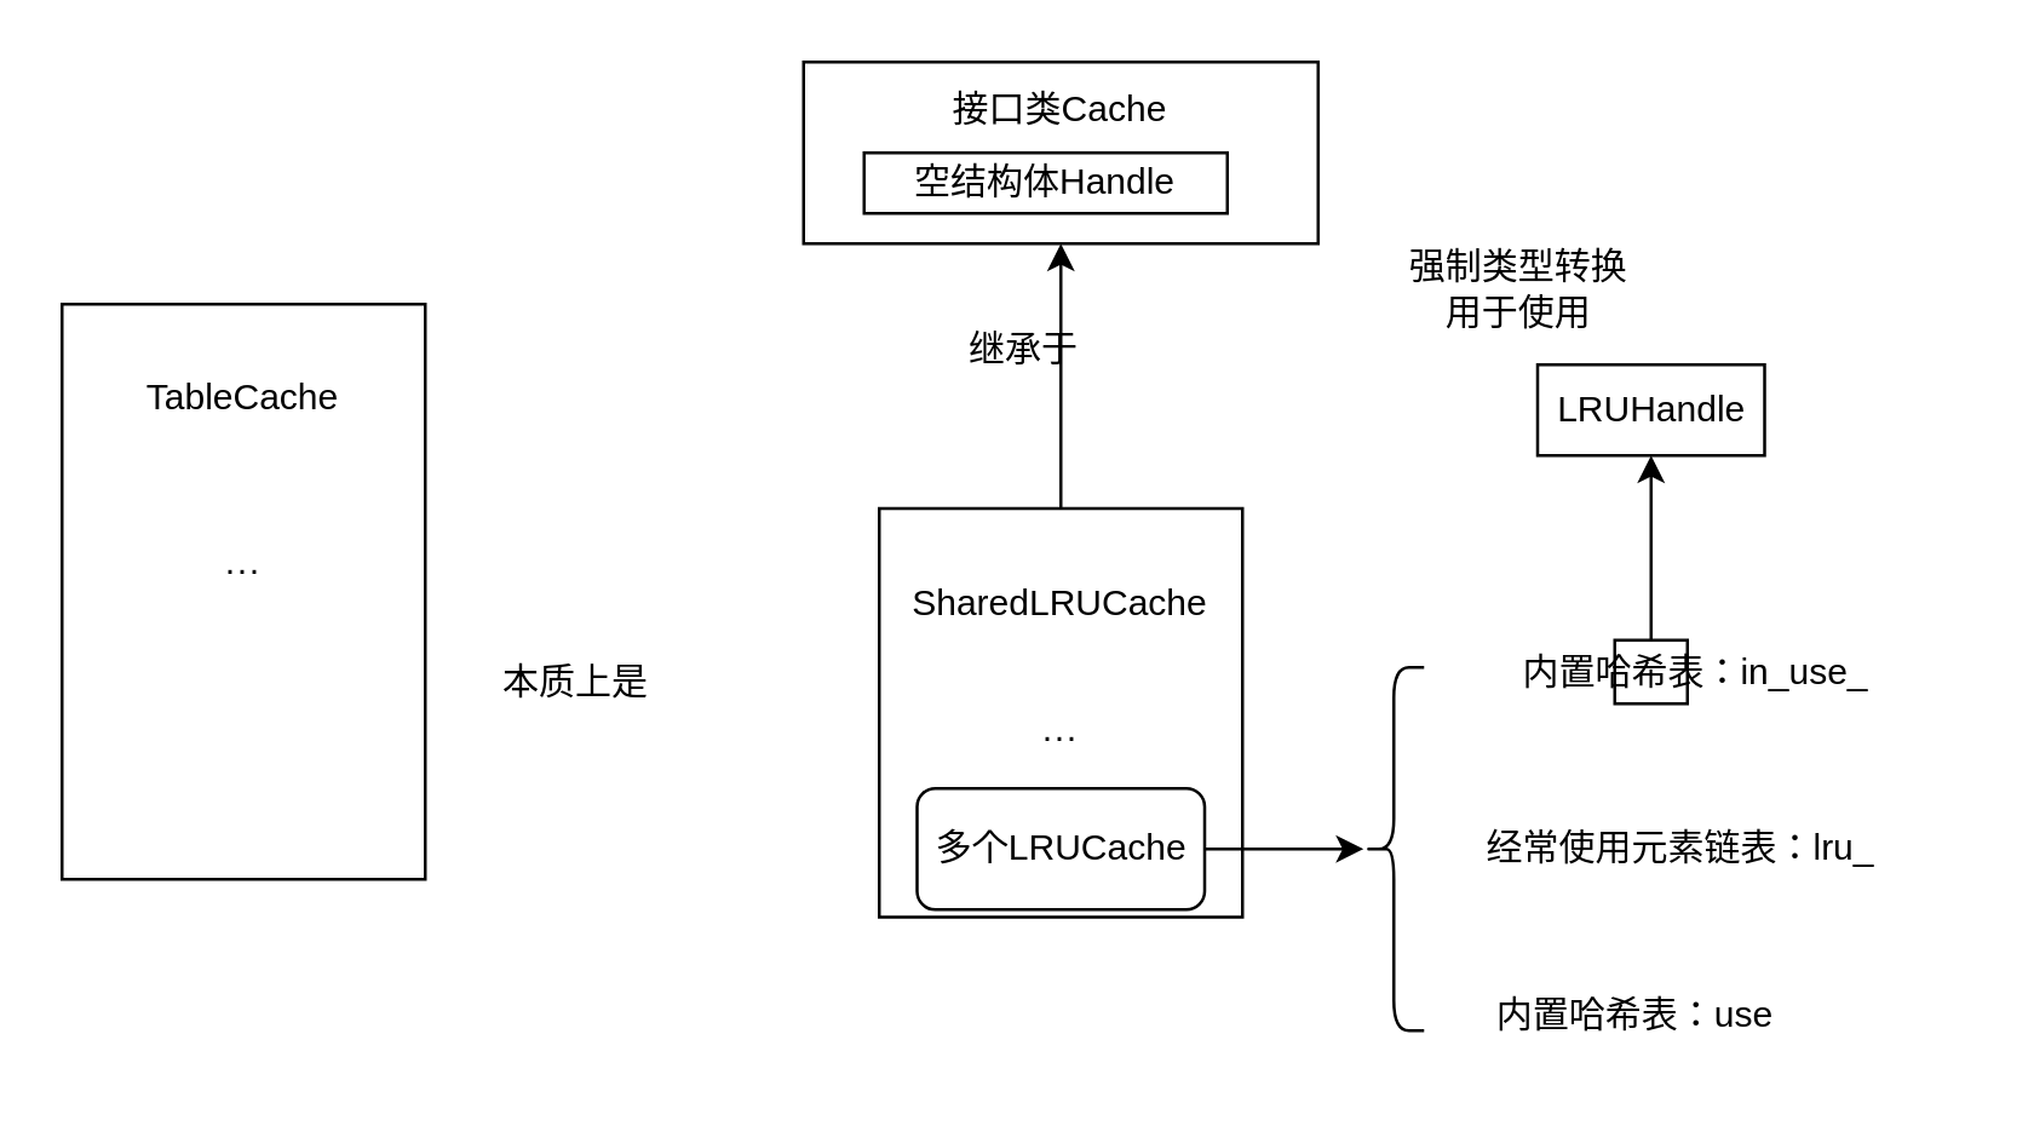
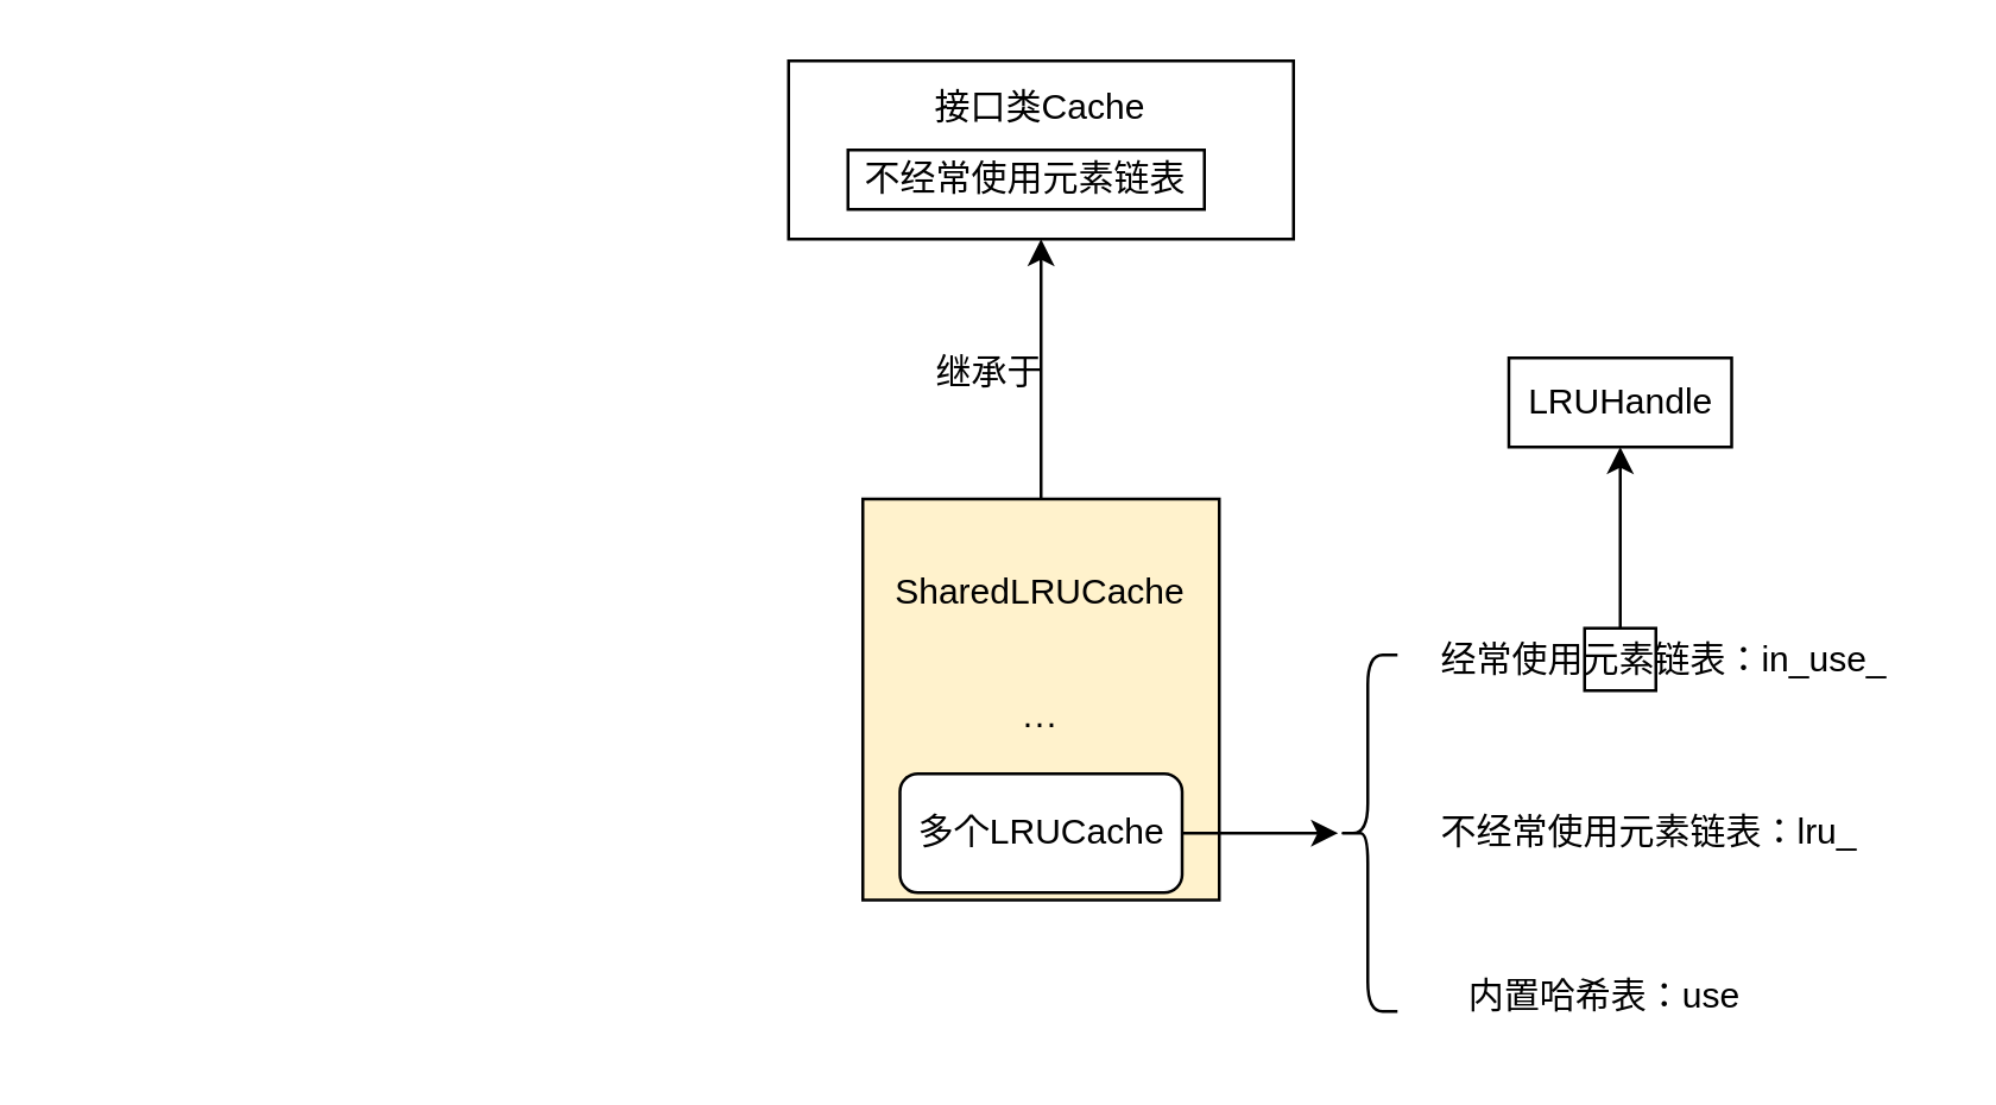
  <mxCell id="0" />
  <mxCell id="1" parent="0" />
- <mxCell id="2" value="TableCache&lt;br&gt;&lt;br&gt;&lt;br&gt;&lt;br&gt;···&lt;br&gt;&lt;br&gt;&lt;br&gt;&lt;br&gt;&lt;br&gt;&lt;br&gt;" style="rounded=0;whiteSpace=wrap;html=1;" vertex="1" parent="1"><mxGeometry x="20" y="100" width="120" height="190" as="geometry" /></mxCell>
- <mxCell id="3" value="本质上是" style="text;html=1;strokeColor=none;fillColor=none;align=center;verticalAlign=middle;whiteSpace=wrap;rounded=0;" vertex="1" parent="1"><mxGeometry x="160" y="210" width="60" height="30" as="geometry" /></mxCell>
  <mxCell id="4" style="edgeStyle=orthogonalEdgeStyle;rounded=0;orthogonalLoop=1;jettySize=auto;html=1;exitX=0.5;exitY=0;exitDx=0;exitDy=0;entryX=0.5;entryY=1;entryDx=0;entryDy=0;" edge="1" parent="1" source="5" target="15"><mxGeometry relative="1" as="geometry"><mxPoint x="350" y="110" as="targetPoint" /></mxGeometry></mxCell>
- <mxCell id="5" value="SharedLRUCache&lt;br&gt;&lt;br&gt;&lt;br&gt;···&lt;br&gt;&lt;br&gt;&lt;br&gt;" style="rounded=0;whiteSpace=wrap;html=1;" vertex="1" parent="1"><mxGeometry x="290" y="167.5" width="120" height="135" as="geometry" /></mxCell>
+ <mxCell id="5" value="SharedLRUCache&lt;br&gt;&lt;br&gt;&lt;br&gt;···&lt;br&gt;&lt;br&gt;&lt;br&gt;" style="rounded=0;whiteSpace=wrap;html=1;fillColor=#fff2cc;" vertex="1" parent="1"><mxGeometry x="290" y="167.5" width="120" height="135" as="geometry" /></mxCell>
  <mxCell id="6" value="" style="rounded=0;whiteSpace=wrap;html=1;gradientColor=none;" vertex="1" parent="1"><mxGeometry x="533" y="211" width="24" height="21" as="geometry" /></mxCell>
  <mxCell id="7" style="edgeStyle=orthogonalEdgeStyle;rounded=0;orthogonalLoop=1;jettySize=auto;html=1;" edge="1" parent="1" source="8" target="9"><mxGeometry relative="1" as="geometry"><mxPoint x="460" y="280" as="targetPoint" /></mxGeometry></mxCell>
  <mxCell id="8" value="多个LRUCache" style="whiteSpace=wrap;html=1;rounded=1;" vertex="1" parent="1"><mxGeometry x="302.5" y="260" width="95" height="40" as="geometry" /></mxCell>
  <mxCell id="9" value="" style="shape=curlyBracket;whiteSpace=wrap;html=1;rounded=1;" vertex="1" parent="1"><mxGeometry x="450" y="220" width="20" height="120" as="geometry" /></mxCell>
- <mxCell id="10" value="内置哈希表：in_use_" style="text;html=1;strokeColor=none;fillColor=none;align=center;verticalAlign=middle;whiteSpace=wrap;rounded=0;" vertex="1" parent="1"><mxGeometry x="470" y="206.5" width="180" height="30" as="geometry" /></mxCell>
- <mxCell id="11" value="经常使用元素链表：lru_" style="text;html=1;strokeColor=none;fillColor=none;align=center;verticalAlign=middle;whiteSpace=wrap;rounded=0;" vertex="1" parent="1"><mxGeometry x="470" y="265" width="170" height="30" as="geometry" /></mxCell>
+ <mxCell id="10" value="经常使用元素链表：in_use_" style="text;html=1;strokeColor=none;fillColor=none;align=center;verticalAlign=middle;whiteSpace=wrap;rounded=0;" vertex="1" parent="1"><mxGeometry x="470" y="206.5" width="180" height="30" as="geometry" /></mxCell>
+ <mxCell id="11" value="不经常使用元素链表：lru_" style="text;html=1;strokeColor=none;fillColor=none;align=center;verticalAlign=middle;whiteSpace=wrap;rounded=0;" vertex="1" parent="1"><mxGeometry x="470" y="265" width="170" height="30" as="geometry" /></mxCell>
  <mxCell id="12" value="内置哈希表：use" style="text;html=1;strokeColor=none;fillColor=none;align=center;verticalAlign=middle;whiteSpace=wrap;rounded=0;" vertex="1" parent="1"><mxGeometry x="460" y="320" width="160" height="30" as="geometry" /></mxCell>
  <mxCell id="13" value="" style="endArrow=classic;html=1;rounded=0;" edge="1" parent="1"><mxGeometry width="50" height="50" relative="1" as="geometry"><mxPoint x="545" y="211" as="sourcePoint" /><mxPoint x="545" y="150" as="targetPoint" /></mxGeometry></mxCell>
  <mxCell id="14" value="LRUHandle" style="rounded=0;whiteSpace=wrap;html=1;gradientColor=none;" vertex="1" parent="1"><mxGeometry x="507.5" y="120" width="75" height="30" as="geometry" /></mxCell>
  <mxCell id="15" value="接口类Cache&lt;br&gt;&lt;br&gt;&lt;br&gt;" style="rounded=0;whiteSpace=wrap;html=1;gradientColor=none;" vertex="1" parent="1"><mxGeometry x="265" y="20" width="170" height="60" as="geometry" /></mxCell>
- <mxCell id="16" value="继承于" style="text;html=1;strokeColor=none;fillColor=none;align=center;verticalAlign=middle;whiteSpace=wrap;rounded=0;" vertex="1" parent="1"><mxGeometry x="307.5" y="100" width="60" height="30" as="geometry" /></mxCell>
- <mxCell id="17" value="空结构体Handle" style="rounded=0;whiteSpace=wrap;html=1;gradientColor=none;" vertex="1" parent="1"><mxGeometry x="285" y="50" width="120" height="20" as="geometry" /></mxCell>
- <mxCell id="18" value="强制类型转换用于使用" style="text;html=1;strokeColor=none;fillColor=none;align=center;verticalAlign=middle;whiteSpace=wrap;rounded=0;" vertex="1" parent="1"><mxGeometry x="460" y="80" width="82.5" height="30" as="geometry" /></mxCell>
+ <mxCell id="16" value="继承于" style="text;html=1;strokeColor=none;fillColor=none;align=center;verticalAlign=middle;whiteSpace=wrap;rounded=0;" vertex="1" parent="1"><mxGeometry x="302.5" y="110" width="60" height="30" as="geometry" /></mxCell>
+ <mxCell id="17" value="不经常使用元素链表" style="rounded=0;whiteSpace=wrap;html=1;gradientColor=none;" vertex="1" parent="1"><mxGeometry x="285" y="50" width="120" height="20" as="geometry" /></mxCell>
